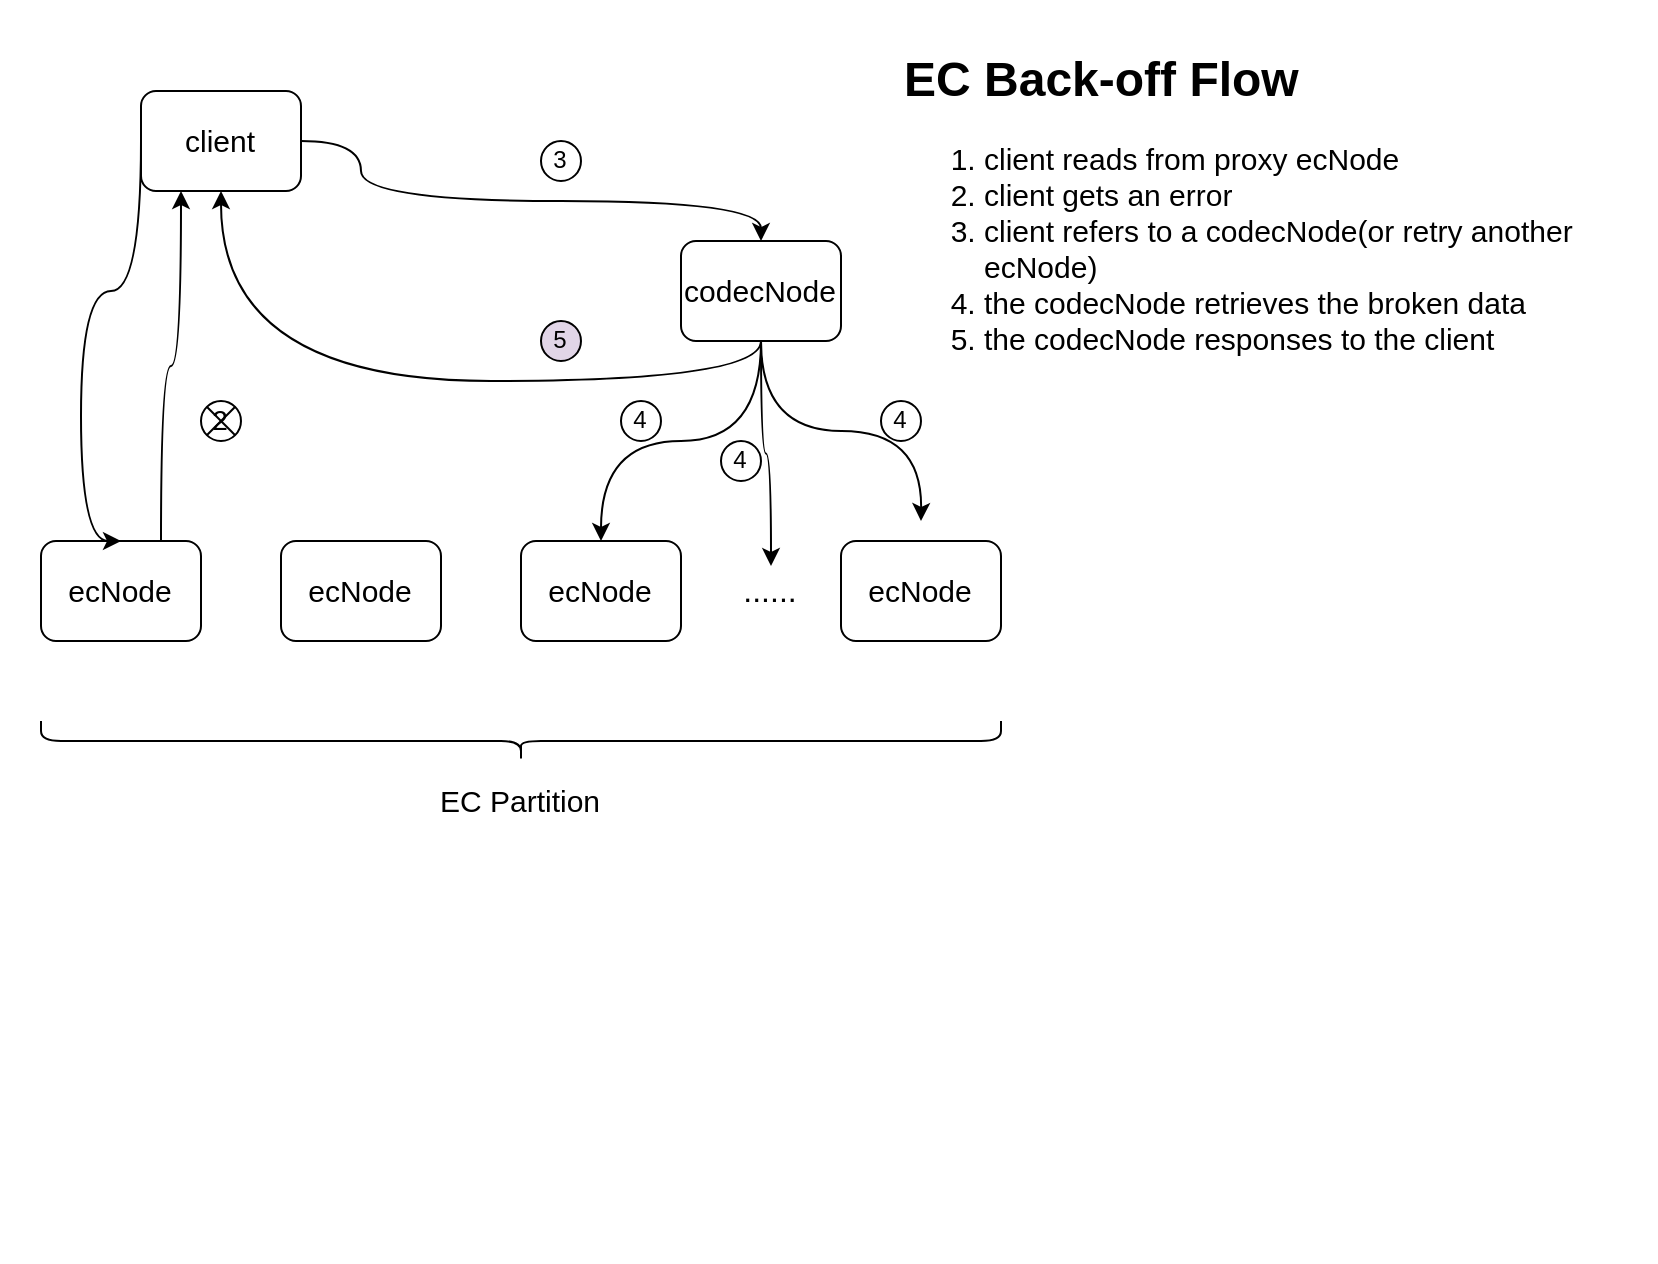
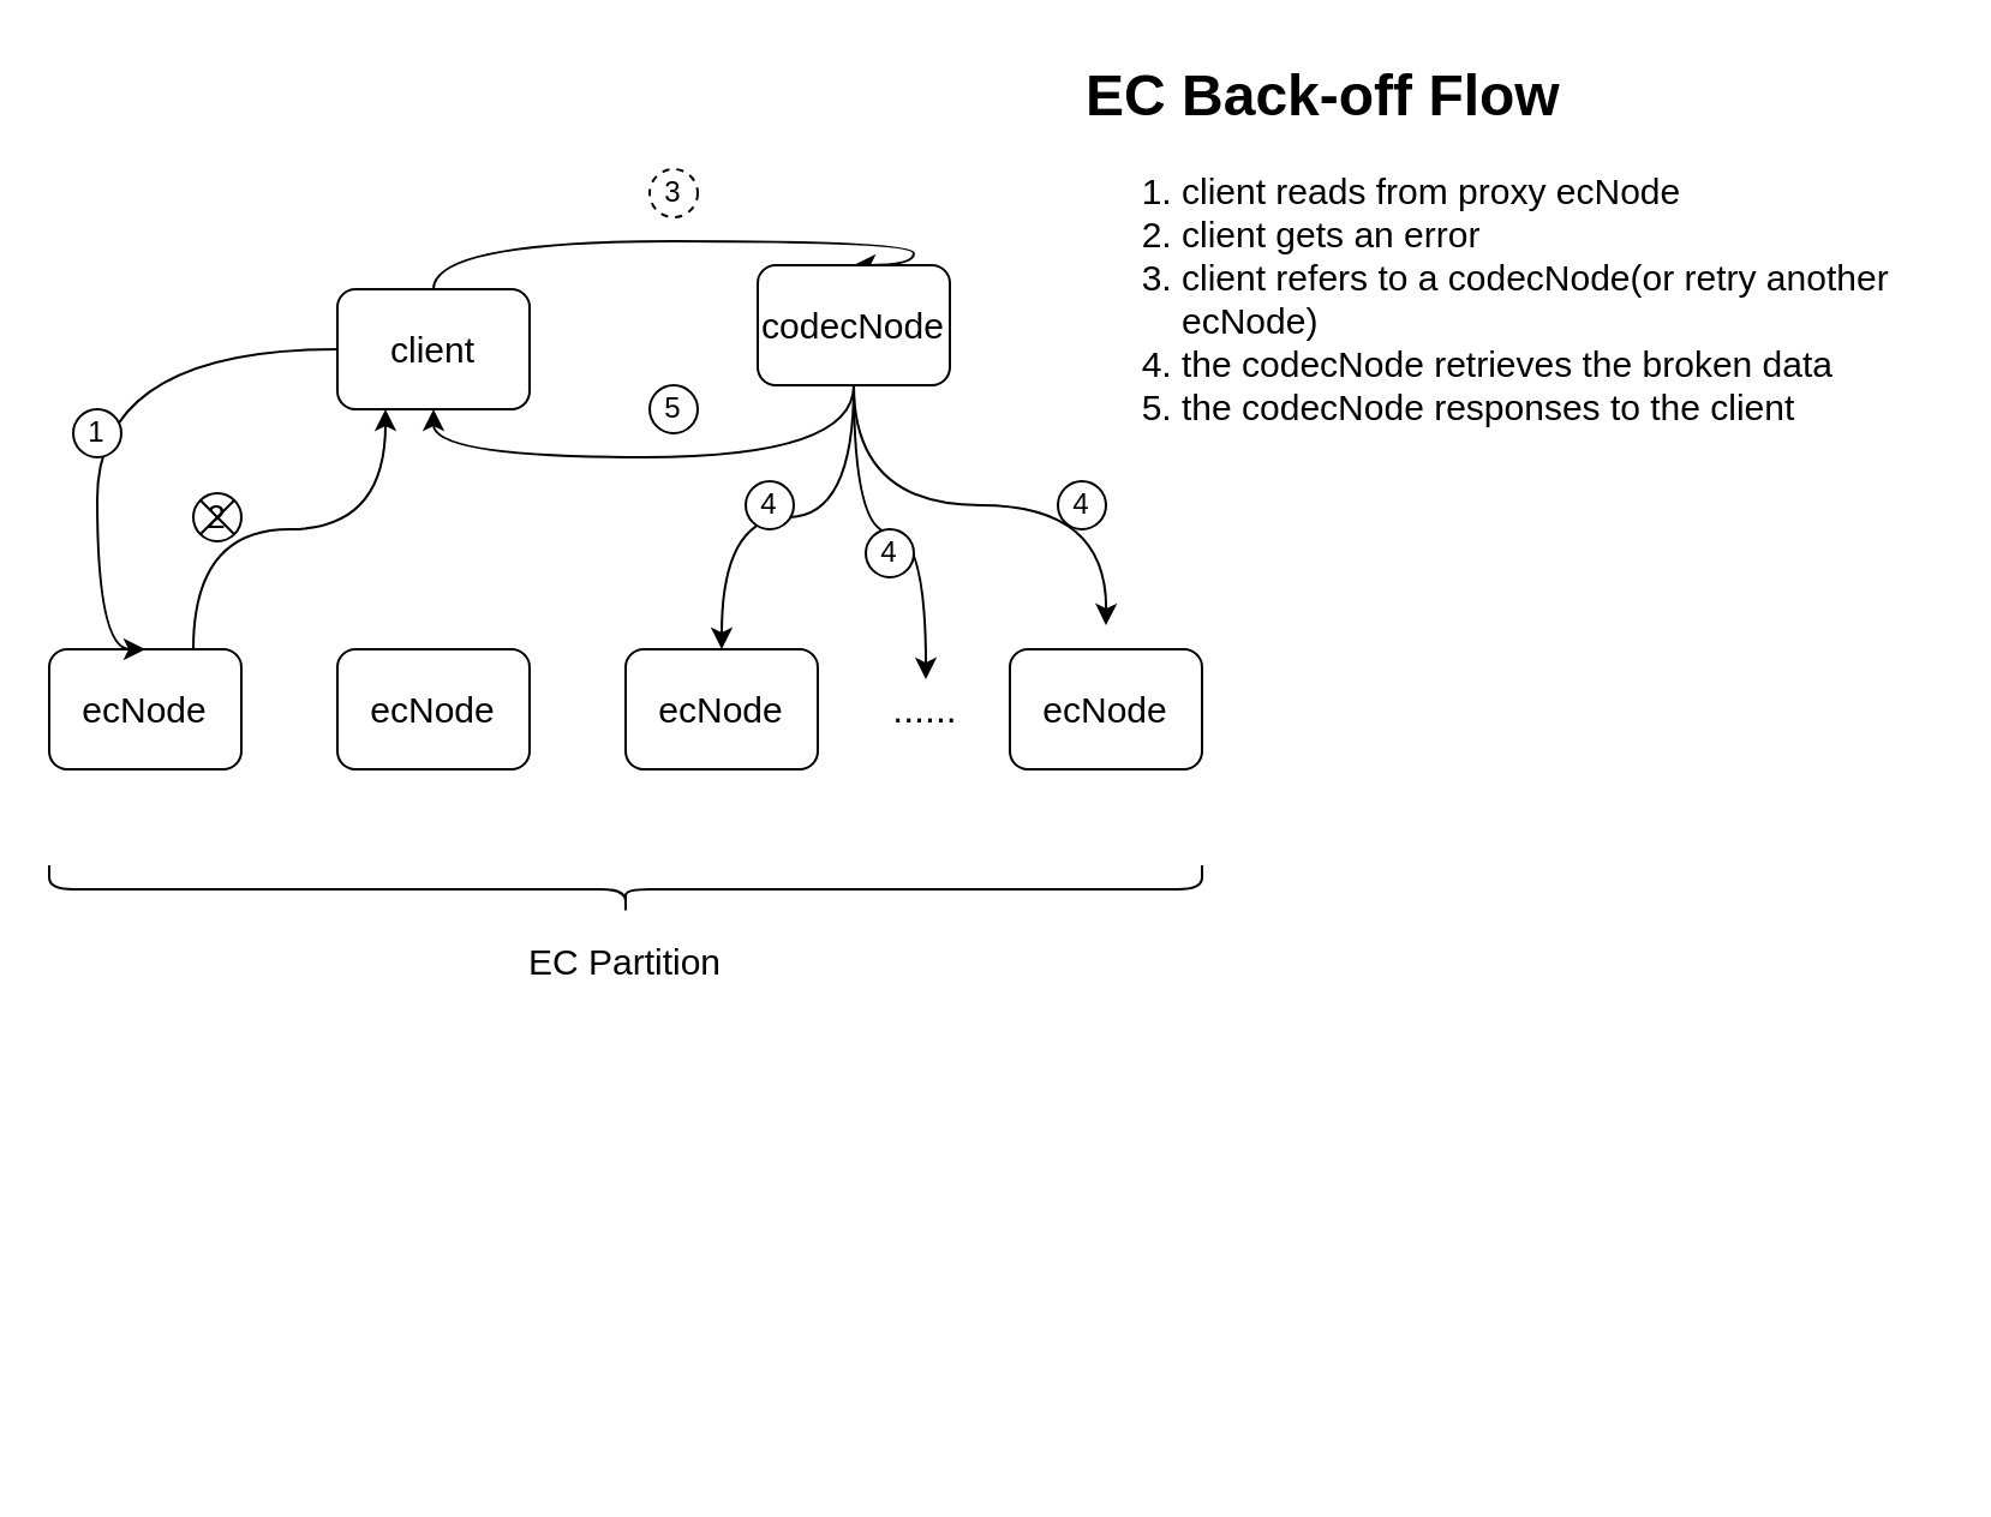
  <mxCell id="0" />
  <mxCell id="1" parent="0" />
  <mxCell id="2" style="edgeStyle=orthogonalEdgeStyle;orthogonalLoop=1;jettySize=auto;html=1;exitX=0.75;exitY=0;exitDx=0;exitDy=0;entryX=0.25;entryY=1;entryDx=0;entryDy=0;curved=1;" parent="1" source="3" target="10" edge="1"><mxGeometry relative="1" as="geometry" /></mxCell>
  <mxCell id="3" value="&lt;font style=&quot;font-size: 15px&quot;&gt;ecNode&lt;/font&gt;" style="rounded=1;whiteSpace=wrap;html=1;" parent="1" vertex="1"><mxGeometry x="20" y="270" width="80" height="50" as="geometry" /></mxCell>
  <mxCell id="4" value="&lt;font style=&quot;font-size: 15px&quot;&gt;ecNode&lt;/font&gt;" style="rounded=1;whiteSpace=wrap;html=1;" parent="1" vertex="1"><mxGeometry x="140" y="270" width="80" height="50" as="geometry" /></mxCell>
  <mxCell id="5" value="&lt;font style=&quot;font-size: 15px&quot;&gt;ecNode&lt;/font&gt;" style="rounded=1;whiteSpace=wrap;html=1;" parent="1" vertex="1"><mxGeometry x="260" y="270" width="80" height="50" as="geometry" /></mxCell>
  <mxCell id="6" value="&lt;font style=&quot;font-size: 15px&quot;&gt;ecNode&lt;/font&gt;" style="rounded=1;whiteSpace=wrap;html=1;" parent="1" vertex="1"><mxGeometry x="420" y="270" width="80" height="50" as="geometry" /></mxCell>
  <mxCell id="7" value="&lt;font style=&quot;font-size: 16px&quot;&gt;......&lt;/font&gt;" style="text;html=1;strokeColor=none;fillColor=none;align=center;verticalAlign=middle;whiteSpace=wrap;rounded=0;" parent="1" vertex="1"><mxGeometry x="360" y="282.5" width="50" height="25" as="geometry" /></mxCell>
  <mxCell id="8" style="edgeStyle=orthogonalEdgeStyle;orthogonalLoop=1;jettySize=auto;html=1;exitX=0;exitY=0.5;exitDx=0;exitDy=0;entryX=0.5;entryY=0;entryDx=0;entryDy=0;curved=1;" parent="1" source="10" target="3" edge="1"><mxGeometry relative="1" as="geometry"><Array as="points"><mxPoint x="40" y="145" /><mxPoint x="40" y="270" /></Array></mxGeometry></mxCell>
  <mxCell id="9" style="edgeStyle=orthogonalEdgeStyle;curved=1;orthogonalLoop=1;jettySize=auto;html=1;entryX=0.5;entryY=0;entryDx=0;entryDy=0;" parent="1" source="10" target="18" edge="1"><mxGeometry relative="1" as="geometry"><Array as="points"><mxPoint x="180" y="100" /><mxPoint x="380" y="100" /></Array></mxGeometry></mxCell>
- <mxCell id="10" value="&lt;font style=&quot;font-size: 15px&quot;&gt;client&lt;/font&gt;" style="rounded=1;whiteSpace=wrap;html=1;" parent="1" vertex="1"><mxGeometry x="70" y="45" width="80" height="50" as="geometry" /></mxCell>
+ <mxCell id="10" value="&lt;font style=&quot;font-size: 15px&quot;&gt;client&lt;/font&gt;" style="rounded=1;whiteSpace=wrap;html=1;" parent="1" vertex="1"><mxGeometry x="140" y="120" width="80" height="50" as="geometry" /></mxCell>
+ <mxCell id="11" value="1" style="ellipse;whiteSpace=wrap;html=1;aspect=fixed;" parent="1" vertex="1"><mxGeometry x="30" y="170" width="20" height="20" as="geometry" /></mxCell>
  <mxCell id="12" value="" style="shape=curlyBracket;whiteSpace=wrap;html=1;rounded=1;rotation=-90;" parent="1" vertex="1"><mxGeometry x="250" y="130" width="20" height="480" as="geometry" /></mxCell>
  <mxCell id="13" value="&lt;font style=&quot;font-size: 15px&quot;&gt;EC Partition&lt;/font&gt;" style="text;html=1;strokeColor=none;fillColor=none;align=center;verticalAlign=middle;whiteSpace=wrap;rounded=0;" parent="1" vertex="1"><mxGeometry x="215" y="390" width="90" height="20" as="geometry" /></mxCell>
  <mxCell id="14" style="edgeStyle=orthogonalEdgeStyle;curved=1;orthogonalLoop=1;jettySize=auto;html=1;entryX=0.5;entryY=1;entryDx=0;entryDy=0;exitX=0.5;exitY=1;exitDx=0;exitDy=0;" parent="1" source="18" target="10" edge="1"><mxGeometry relative="1" as="geometry" /></mxCell>
  <mxCell id="15" style="edgeStyle=orthogonalEdgeStyle;curved=1;orthogonalLoop=1;jettySize=auto;html=1;entryX=0.5;entryY=0;entryDx=0;entryDy=0;" parent="1" source="18" target="5" edge="1"><mxGeometry relative="1" as="geometry" /></mxCell>
  <mxCell id="16" style="edgeStyle=orthogonalEdgeStyle;curved=1;orthogonalLoop=1;jettySize=auto;html=1;entryX=0.5;entryY=0;entryDx=0;entryDy=0;" parent="1" source="18" target="7" edge="1"><mxGeometry relative="1" as="geometry" /></mxCell>
  <mxCell id="17" style="edgeStyle=orthogonalEdgeStyle;curved=1;orthogonalLoop=1;jettySize=auto;html=1;exitX=0.5;exitY=1;exitDx=0;exitDy=0;" parent="1" source="18" edge="1"><mxGeometry relative="1" as="geometry"><mxPoint x="460" y="260" as="targetPoint" /></mxGeometry></mxCell>
- <mxCell id="18" value="&lt;font style=&quot;font-size: 15px&quot;&gt;codecNode&lt;/font&gt;" style="rounded=1;whiteSpace=wrap;html=1;" parent="1" vertex="1"><mxGeometry x="340" y="120" width="80" height="50" as="geometry" /></mxCell>
- <mxCell id="19" value="3" style="ellipse;whiteSpace=wrap;html=1;aspect=fixed;" parent="1" vertex="1"><mxGeometry x="270" y="70" width="20" height="20" as="geometry" /></mxCell>
- <mxCell id="20" value="5" style="ellipse;whiteSpace=wrap;html=1;aspect=fixed;fillColor=#e1d5e7;" parent="1" vertex="1"><mxGeometry x="270" y="160" width="20" height="20" as="geometry" /></mxCell>
- <mxCell id="21" value="&lt;font style=&quot;font-size: 14px&quot;&gt;2&lt;/font&gt;" style="shape=sumEllipse;perimeter=ellipsePerimeter;whiteSpace=wrap;html=1;backgroundOutline=1;fillColor=none;" parent="1" vertex="1"><mxGeometry x="100" y="200" width="20" height="20" as="geometry" /></mxCell>
+ <mxCell id="18" value="&lt;font style=&quot;font-size: 15px&quot;&gt;codecNode&lt;/font&gt;" style="rounded=1;whiteSpace=wrap;html=1;" parent="1" vertex="1"><mxGeometry x="315" y="110" width="80" height="50" as="geometry" /></mxCell>
+ <mxCell id="19" value="3" style="ellipse;whiteSpace=wrap;html=1;aspect=fixed;dashed=1;" parent="1" vertex="1"><mxGeometry x="270" y="70" width="20" height="20" as="geometry" /></mxCell>
+ <mxCell id="20" value="5" style="ellipse;whiteSpace=wrap;html=1;aspect=fixed;" parent="1" vertex="1"><mxGeometry x="270" y="160" width="20" height="20" as="geometry" /></mxCell>
+ <mxCell id="21" value="&lt;font style=&quot;font-size: 14px&quot;&gt;2&lt;/font&gt;" style="shape=sumEllipse;perimeter=ellipsePerimeter;whiteSpace=wrap;html=1;backgroundOutline=1;fillColor=none;" parent="1" vertex="1"><mxGeometry x="80" y="205" width="20" height="20" as="geometry" /></mxCell>
  <mxCell id="22" value="4" style="ellipse;whiteSpace=wrap;html=1;aspect=fixed;" parent="1" vertex="1"><mxGeometry x="310" y="200" width="20" height="20" as="geometry" /></mxCell>
  <mxCell id="23" value="4" style="ellipse;whiteSpace=wrap;html=1;aspect=fixed;" parent="1" vertex="1"><mxGeometry x="360" y="220" width="20" height="20" as="geometry" /></mxCell>
  <mxCell id="24" value="4" style="ellipse;whiteSpace=wrap;html=1;aspect=fixed;" parent="1" vertex="1"><mxGeometry x="440" y="200" width="20" height="20" as="geometry" /></mxCell>
  <mxCell id="25" value="&lt;h1&gt;EC Back-off Flow&lt;/h1&gt;&lt;p style=&quot;font-size: 15px&quot;&gt;&lt;/p&gt;&lt;ol style=&quot;font-size: 15px&quot;&gt;&lt;li&gt;&lt;font style=&quot;font-size: 15px&quot;&gt;client reads from proxy ecNode&lt;/font&gt;&lt;/li&gt;&lt;li&gt;&lt;font style=&quot;font-size: 15px&quot;&gt;client gets an error&lt;/font&gt;&lt;/li&gt;&lt;li&gt;&lt;font style=&quot;font-size: 15px&quot;&gt;client refers to a codecNode(or retry another ecNode)&lt;/font&gt;&lt;/li&gt;&lt;li&gt;&lt;font style=&quot;font-size: 15px&quot;&gt;the codecNode retrieves the broken data&lt;/font&gt;&lt;/li&gt;&lt;li&gt;&lt;span&gt;the codecNode responses to the client&lt;/span&gt;&lt;/li&gt;&lt;/ol&gt;&lt;p&gt;&lt;/p&gt;" style="text;html=1;strokeColor=none;fillColor=none;spacing=5;spacingTop=-20;whiteSpace=wrap;overflow=hidden;rounded=0;" vertex="1" parent="1"><mxGeometry x="447" y="20" width="360" height="170" as="geometry" /></mxCell>
